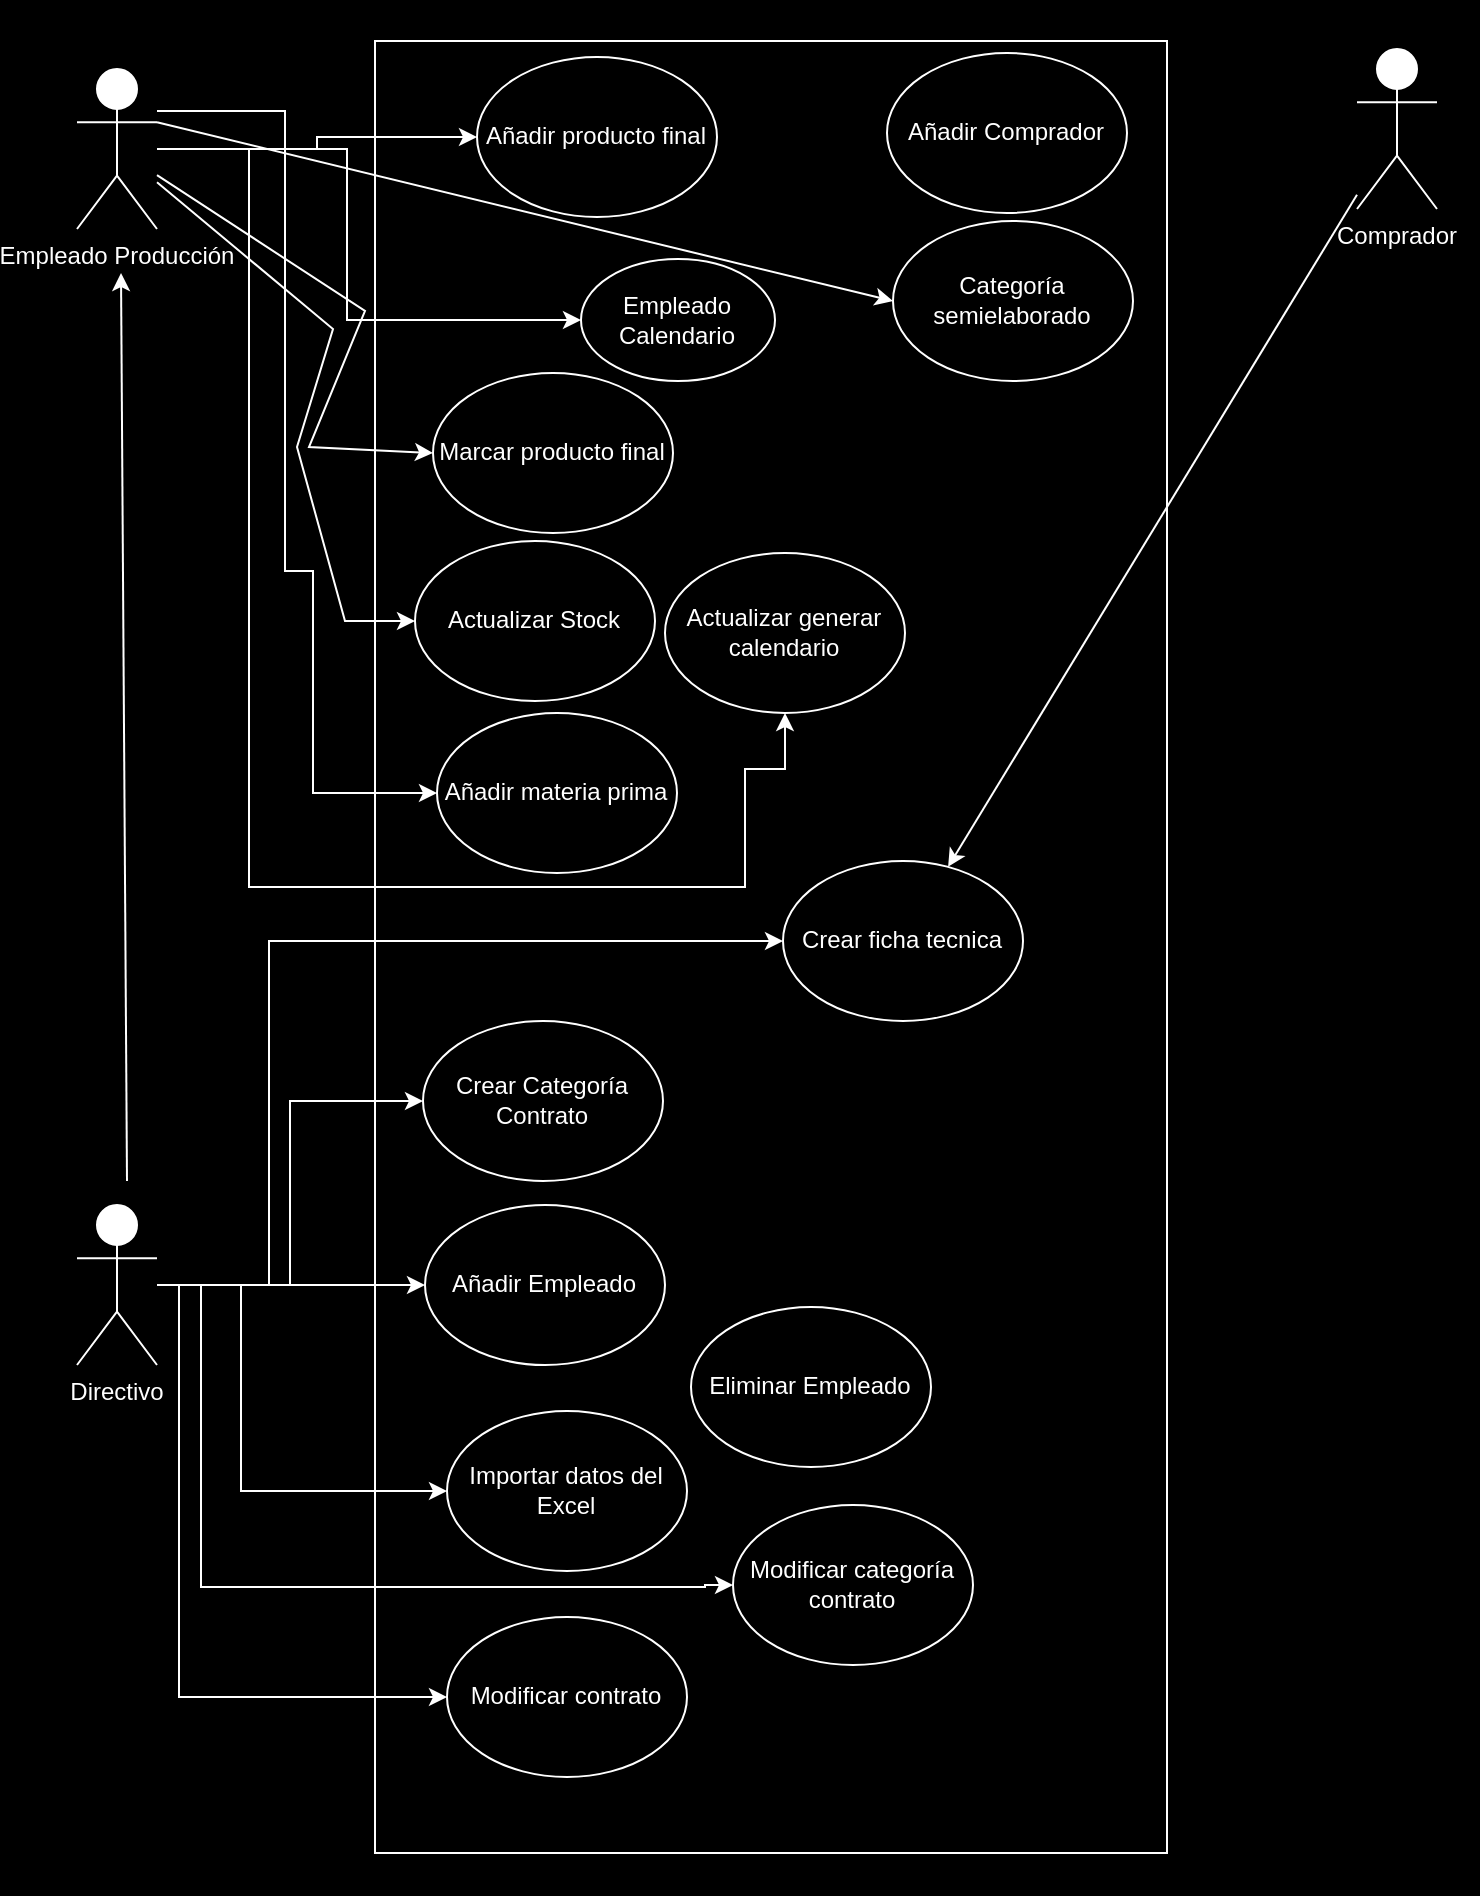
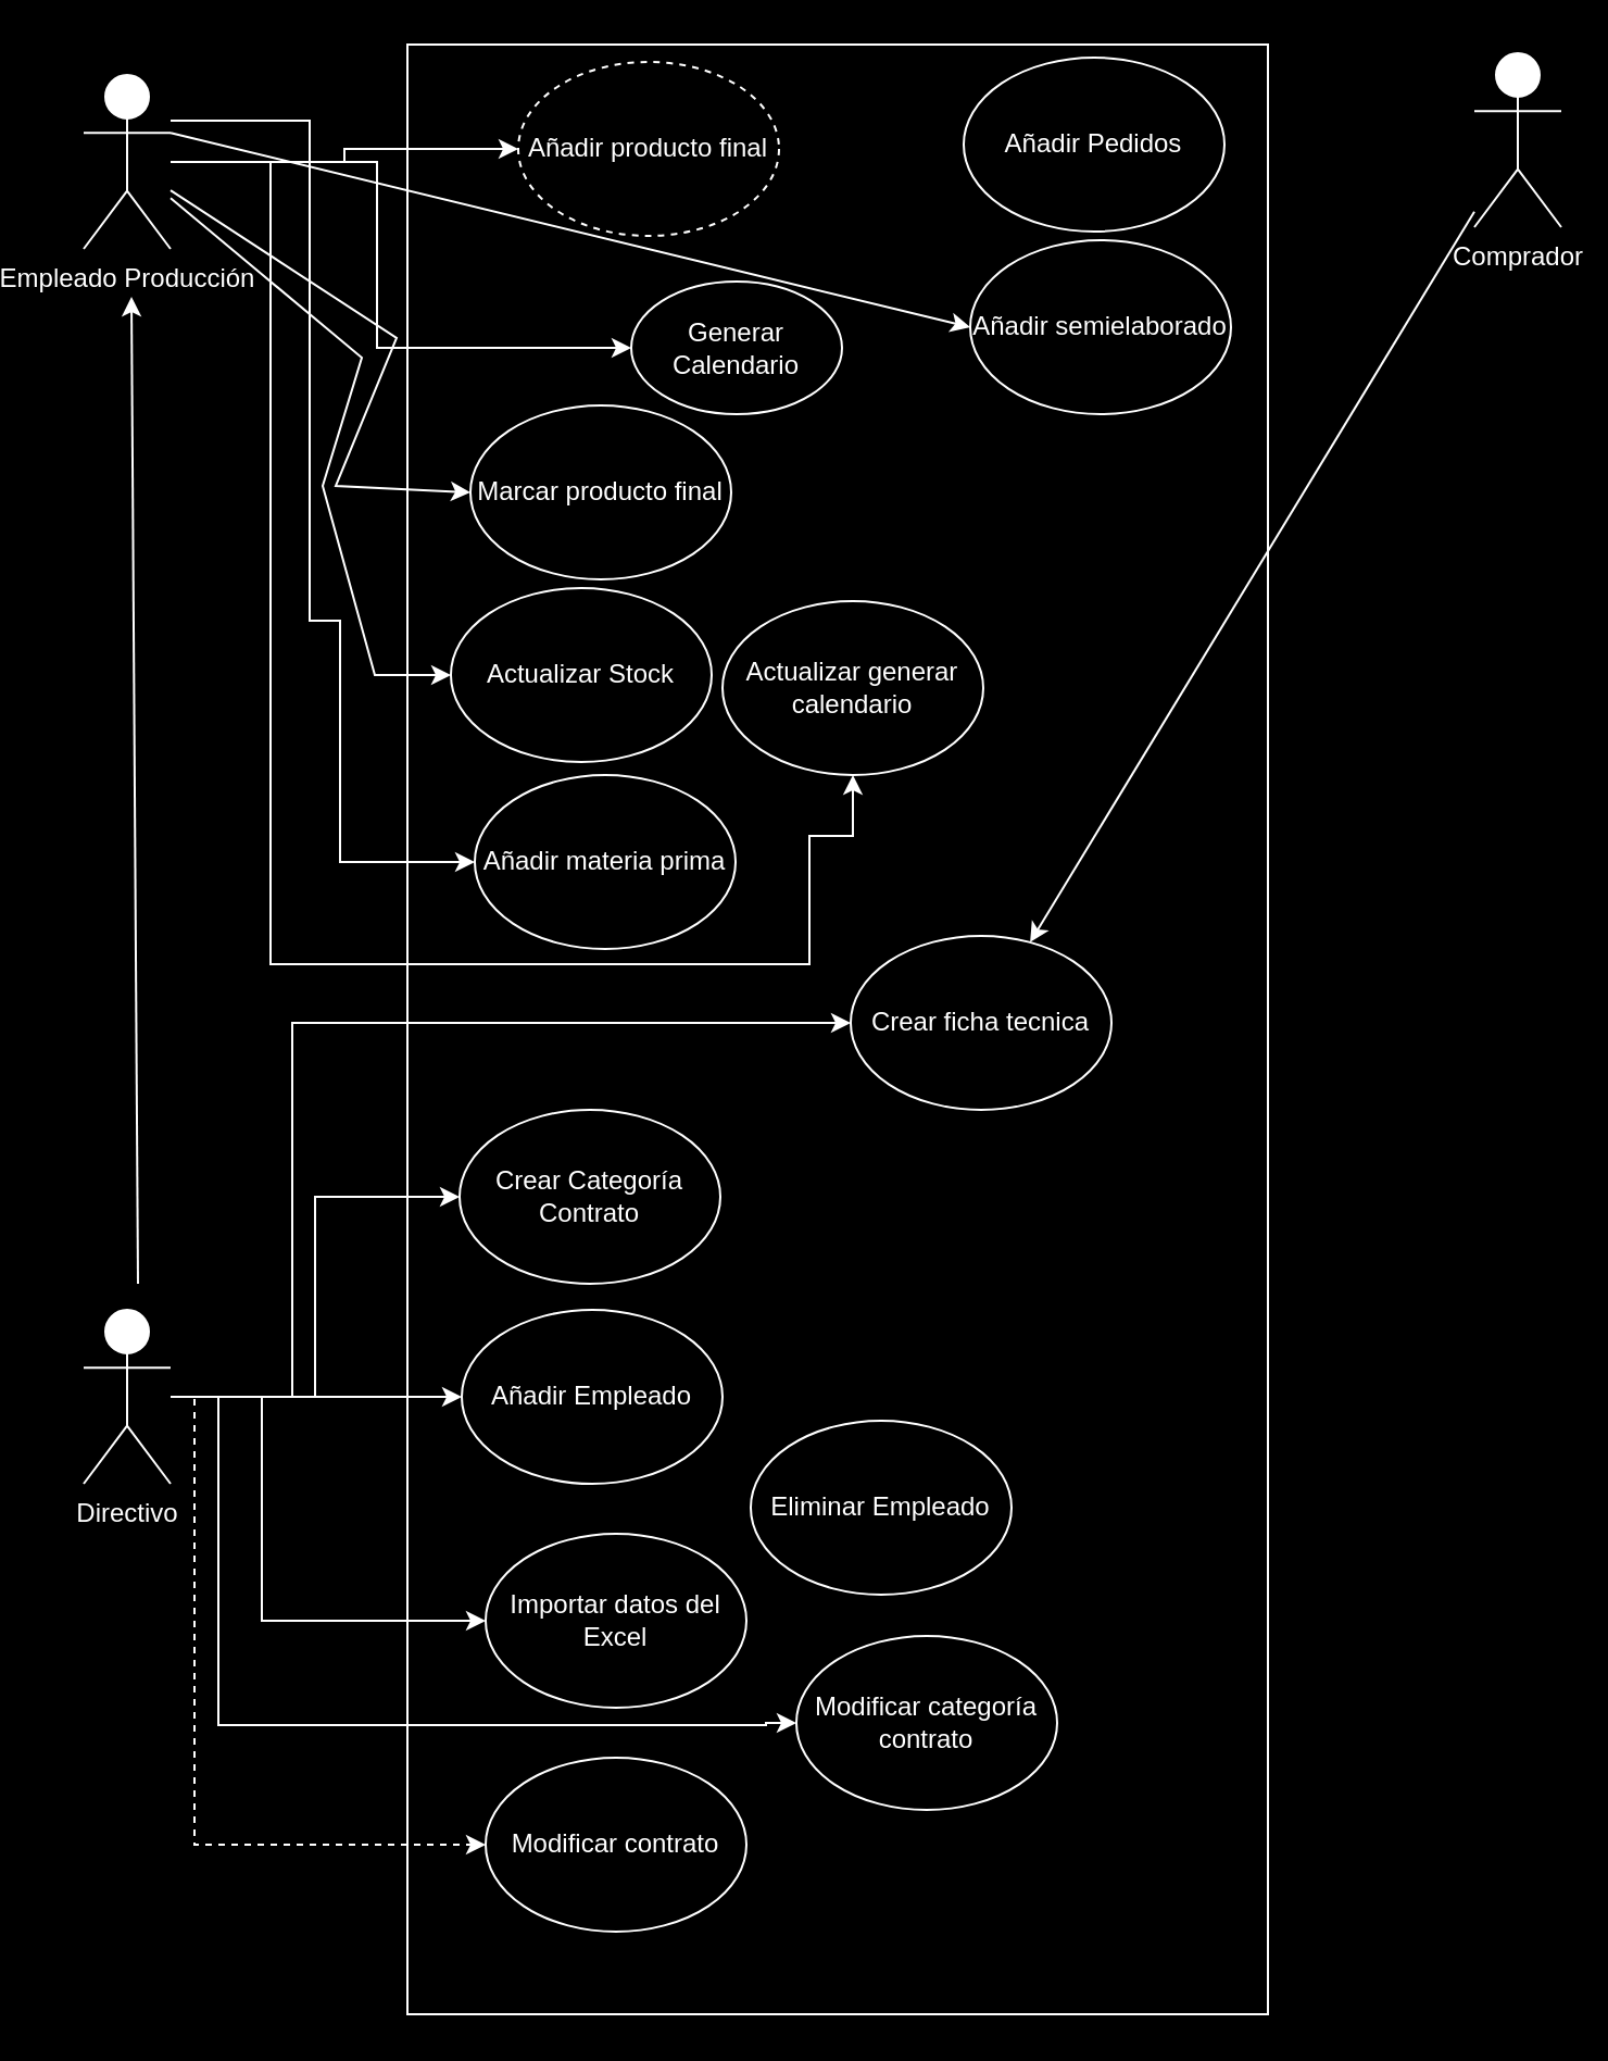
  <mxCell id="0" />
  <mxCell id="1" parent="0" />
  <mxCell id="2" value="&lt;font color=&quot;#ffffff&quot;&gt;Directivo&lt;/font&gt;" style="shape=umlActor;verticalLabelPosition=bottom;verticalAlign=top;html=1;outlineConnect=0;strokeColor=#FFFFFF;" parent="1" vertex="1"><mxGeometry x="20" y="602" width="40" height="80" as="geometry" /></mxCell>
  <mxCell id="3" value="" style="edgeStyle=orthogonalEdgeStyle;rounded=0;orthogonalLoop=1;jettySize=auto;html=1;" parent="1" source="4" edge="1"><mxGeometry relative="1" as="geometry"><mxPoint x="69" y="296" as="targetPoint" /></mxGeometry></mxCell>
  <mxCell id="4" value="&lt;font color=&quot;#ffffff&quot;&gt;Empleado Producción&lt;/font&gt;" style="shape=umlActor;verticalLabelPosition=bottom;verticalAlign=top;html=1;outlineConnect=0;strokeColor=#FFFFFF;" parent="1" vertex="1"><mxGeometry x="20" y="34" width="40" height="80" as="geometry" /></mxCell>
  <mxCell id="5" value="" style="rounded=0;whiteSpace=wrap;html=1;strokeColor=#FFFFFF;gradientColor=none;fillColor=#000000;" parent="1" vertex="1"><mxGeometry x="169" y="20" width="396" height="906" as="geometry" /></mxCell>
  <mxCell id="6" value="" style="endArrow=classic;html=1;rounded=0;strokeColor=#FFFFFF;" parent="1" edge="1"><mxGeometry width="50" height="50" relative="1" as="geometry"><mxPoint x="45" y="590" as="sourcePoint" /><mxPoint x="42" y="136" as="targetPoint" /></mxGeometry></mxCell>
  <mxCell id="7" value="Añadir Empleado" style="ellipse;whiteSpace=wrap;html=1;strokeColor=#FFFFFF;fillColor=none;fontColor=#FFFFFF;" parent="1" vertex="1"><mxGeometry x="194" y="602" width="120" height="80" as="geometry" /></mxCell>
- <mxCell id="8" value="Añadir Comprador" style="ellipse;whiteSpace=wrap;html=1;strokeColor=#FFFFFF;fontColor=#FFFFFF;fillColor=#000000;" parent="1" vertex="1"><mxGeometry x="425" y="26" width="120" height="80" as="geometry" /></mxCell>
+ <mxCell id="8" value="Añadir Pedidos" style="ellipse;whiteSpace=wrap;html=1;strokeColor=#FFFFFF;fontColor=#FFFFFF;fillColor=#000000;" parent="1" vertex="1"><mxGeometry x="425" y="26" width="120" height="80" as="geometry" /></mxCell>
  <mxCell id="9" value="Actualizar Stock" style="ellipse;whiteSpace=wrap;html=1;strokeColor=#FFFFFF;fillColor=#000000;fontColor=#FFFFFF;" parent="1" vertex="1"><mxGeometry x="189" y="270" width="120" height="80" as="geometry" /></mxCell>
  <mxCell id="10" value="Marcar producto final" style="ellipse;whiteSpace=wrap;html=1;strokeColor=#FFFFFF;fillColor=#000000;fontColor=#FFFFFF;" parent="1" vertex="1"><mxGeometry x="198" y="186" width="120" height="80" as="geometry" /></mxCell>
  <mxCell id="11" value="" style="endArrow=classic;html=1;rounded=0;entryX=0;entryY=0.5;entryDx=0;entryDy=0;strokeColor=#FFFFFF;" parent="1" source="2" target="7" edge="1"><mxGeometry width="50" height="50" relative="1" as="geometry"><mxPoint x="99" y="456" as="sourcePoint" /><mxPoint x="309" y="286" as="targetPoint" /></mxGeometry></mxCell>
  <mxCell id="12" value="" style="endArrow=classic;html=1;rounded=0;strokeColor=#FFFFFF;" parent="1" source="15" target="22" edge="1"><mxGeometry width="50" height="50" relative="1" as="geometry"><mxPoint x="120" y="95" as="sourcePoint" /><mxPoint x="595" y="120" as="targetPoint" /></mxGeometry></mxCell>
  <mxCell id="13" value="" style="endArrow=classic;html=1;rounded=0;entryX=0;entryY=0.5;entryDx=0;entryDy=0;strokeColor=#FFFFFF;" parent="1" source="4" target="9" edge="1"><mxGeometry width="50" height="50" relative="1" as="geometry"><mxPoint x="106" y="269" as="sourcePoint" /><mxPoint x="149" y="306" as="targetPoint" /><Array as="points"><mxPoint x="148" y="164" /><mxPoint x="130" y="223" /><mxPoint x="154" y="310" /></Array></mxGeometry></mxCell>
  <mxCell id="14" value="" style="endArrow=classic;html=1;rounded=0;entryX=0;entryY=0.5;entryDx=0;entryDy=0;strokeColor=#FFFFFF;" parent="1" source="4" target="10" edge="1"><mxGeometry width="50" height="50" relative="1" as="geometry"><mxPoint x="109" y="176" as="sourcePoint" /><mxPoint x="159" y="316" as="targetPoint" /><Array as="points"><mxPoint x="164" y="155" /><mxPoint x="136" y="223" /></Array></mxGeometry></mxCell>
  <mxCell id="15" value="&lt;font color=&quot;#ffffff&quot;&gt;Comprador&lt;/font&gt;" style="shape=umlActor;verticalLabelPosition=bottom;verticalAlign=top;html=1;outlineConnect=0;strokeColor=#FFFFFF;" parent="1" vertex="1"><mxGeometry x="660" y="24" width="40" height="80" as="geometry" /></mxCell>
  <mxCell id="16" value="Importar datos del Excel" style="ellipse;whiteSpace=wrap;html=1;strokeColor=#FFFFFF;fillColor=none;fontColor=#FFFFFF;" vertex="1" parent="1"><mxGeometry x="205" y="705" width="120" height="80" as="geometry" /></mxCell>
  <mxCell id="17" style="edgeStyle=orthogonalEdgeStyle;rounded=0;orthogonalLoop=1;jettySize=auto;html=1;strokeColor=#FFFFFF;entryX=0;entryY=0.5;entryDx=0;entryDy=0;" edge="1" parent="1" source="2" target="16"><mxGeometry relative="1" as="geometry"><mxPoint x="146" y="780" as="targetPoint" /><Array as="points"><mxPoint x="102" y="642" /><mxPoint x="102" y="745" /></Array></mxGeometry></mxCell>
  <mxCell id="18" value="Añadir materia prima" style="ellipse;whiteSpace=wrap;html=1;strokeColor=#FFFFFF;fillColor=none;fontColor=#FFFFFF;" vertex="1" parent="1"><mxGeometry x="200" y="356" width="120" height="80" as="geometry" /></mxCell>
  <mxCell id="19" style="edgeStyle=orthogonalEdgeStyle;rounded=0;orthogonalLoop=1;jettySize=auto;html=1;strokeColor=#FFFFFF;entryX=0;entryY=0.5;entryDx=0;entryDy=0;" edge="1" parent="1" source="4" target="18"><mxGeometry relative="1" as="geometry"><mxPoint x="141.765" y="433.059" as="targetPoint" /><Array as="points"><mxPoint x="124" y="55" /><mxPoint x="124" y="285" /><mxPoint x="138" y="285" /><mxPoint x="138" y="396" /></Array></mxGeometry></mxCell>
- <mxCell id="20" value="Categoría semielaborado" style="ellipse;whiteSpace=wrap;html=1;strokeColor=#FFFFFF;fillColor=none;fontColor=#FFFFFF;" vertex="1" parent="1"><mxGeometry x="428" y="110" width="120" height="80" as="geometry" /></mxCell>
+ <mxCell id="20" value="Añadir semielaborado" style="ellipse;whiteSpace=wrap;html=1;strokeColor=#FFFFFF;fillColor=none;fontColor=#FFFFFF;" vertex="1" parent="1"><mxGeometry x="428" y="110" width="120" height="80" as="geometry" /></mxCell>
  <mxCell id="21" value="" style="endArrow=classic;html=1;rounded=0;exitX=1;exitY=0.333;exitDx=0;exitDy=0;exitPerimeter=0;entryX=0;entryY=0.5;entryDx=0;entryDy=0;strokeColor=#ffffff;" edge="1" parent="1" source="4" target="20"><mxGeometry width="50" height="50" relative="1" as="geometry"><mxPoint x="426" y="388" as="sourcePoint" /><mxPoint x="476" y="338" as="targetPoint" /></mxGeometry></mxCell>
  <mxCell id="22" value="Crear ficha tecnica" style="ellipse;whiteSpace=wrap;html=1;strokeColor=#FFFFFF;fillColor=none;fontColor=#FFFFFF;" vertex="1" parent="1"><mxGeometry x="373" y="430" width="120" height="80" as="geometry" /></mxCell>
  <mxCell id="23" style="edgeStyle=orthogonalEdgeStyle;rounded=0;orthogonalLoop=1;jettySize=auto;html=1;entryX=0;entryY=0.5;entryDx=0;entryDy=0;strokeColor=#FFFFFF;" edge="1" parent="1" source="2" target="22"><mxGeometry relative="1" as="geometry"><Array as="points"><mxPoint x="116" y="642" /><mxPoint x="116" y="470" /></Array></mxGeometry></mxCell>
  <mxCell id="24" value="Eliminar Empleado" style="ellipse;whiteSpace=wrap;html=1;strokeColor=#FFFFFF;fillColor=none;fontColor=#FFFFFF;" vertex="1" parent="1"><mxGeometry x="327" y="653" width="120" height="80" as="geometry" /></mxCell>
  <mxCell id="25" value="Crear Categoría Contrato" style="ellipse;whiteSpace=wrap;html=1;strokeColor=#FFFFFF;fillColor=none;fontColor=#FFFFFF;" vertex="1" parent="1"><mxGeometry x="193" y="510" width="120" height="80" as="geometry" /></mxCell>
  <mxCell id="26" style="edgeStyle=orthogonalEdgeStyle;rounded=0;orthogonalLoop=1;jettySize=auto;html=1;entryX=0;entryY=0.5;entryDx=0;entryDy=0;strokeColor=#ffffff;" edge="1" parent="1" source="2" target="25"><mxGeometry relative="1" as="geometry" /></mxCell>
  <mxCell id="27" value="Modificar categoría contrato" style="ellipse;whiteSpace=wrap;html=1;strokeColor=#FFFFFF;fillColor=none;fontColor=#FFFFFF;" vertex="1" parent="1"><mxGeometry x="348" y="752" width="120" height="80" as="geometry" /></mxCell>
  <mxCell id="28" style="edgeStyle=orthogonalEdgeStyle;rounded=0;orthogonalLoop=1;jettySize=auto;html=1;entryX=0;entryY=0.5;entryDx=0;entryDy=0;strokeColor=#FFFFFF;" edge="1" parent="1" source="2" target="27"><mxGeometry relative="1" as="geometry"><Array as="points"><mxPoint x="82" y="642" /><mxPoint x="82" y="793" /><mxPoint x="334" y="793" /></Array></mxGeometry></mxCell>
  <mxCell id="29" value="Modificar contrato" style="ellipse;whiteSpace=wrap;html=1;strokeColor=#FFFFFF;fillColor=none;fontColor=#FFFFFF;" vertex="1" parent="1"><mxGeometry x="205" y="808" width="120" height="80" as="geometry" /></mxCell>
- <mxCell id="30" style="edgeStyle=orthogonalEdgeStyle;rounded=0;orthogonalLoop=1;jettySize=auto;html=1;entryX=0;entryY=0.5;entryDx=0;entryDy=0;strokeColor=#FFFFFF;" edge="1" parent="1" source="2" target="29"><mxGeometry relative="1" as="geometry"><Array as="points"><mxPoint x="71" y="642" /><mxPoint x="71" y="848" /></Array></mxGeometry></mxCell>
- <mxCell id="31" value="Añadir producto final" style="ellipse;whiteSpace=wrap;html=1;strokeColor=#FFFFFF;fillColor=none;fontColor=#FFFFFF;" vertex="1" parent="1"><mxGeometry x="220" y="28" width="120" height="80" as="geometry" /></mxCell>
+ <mxCell id="30" style="edgeStyle=orthogonalEdgeStyle;rounded=0;orthogonalLoop=1;jettySize=auto;html=1;entryX=0;entryY=0.5;entryDx=0;entryDy=0;strokeColor=#FFFFFF;dashed=1;" edge="1" parent="1" source="2" target="29"><mxGeometry relative="1" as="geometry"><Array as="points"><mxPoint x="71" y="642" /><mxPoint x="71" y="848" /></Array></mxGeometry></mxCell>
+ <mxCell id="31" value="Añadir producto final" style="ellipse;whiteSpace=wrap;html=1;strokeColor=#FFFFFF;fillColor=none;fontColor=#FFFFFF;dashed=1;" vertex="1" parent="1"><mxGeometry x="220" y="28" width="120" height="80" as="geometry" /></mxCell>
  <mxCell id="32" style="edgeStyle=orthogonalEdgeStyle;rounded=0;orthogonalLoop=1;jettySize=auto;html=1;entryX=0;entryY=0.5;entryDx=0;entryDy=0;strokeColor=#FFFFFF;" edge="1" parent="1" source="4" target="31"><mxGeometry relative="1" as="geometry" /></mxCell>
- <mxCell id="33" value="Empleado Calendario" style="ellipse;whiteSpace=wrap;html=1;strokeColor=#FFFFFF;fillColor=#000000;fontColor=#FFFFFF;" vertex="1" parent="1"><mxGeometry x="272" y="129" width="97" height="61" as="geometry" /></mxCell>
+ <mxCell id="33" value="Generar Calendario" style="ellipse;whiteSpace=wrap;html=1;strokeColor=#FFFFFF;fillColor=#000000;fontColor=#FFFFFF;" vertex="1" parent="1"><mxGeometry x="272" y="129" width="97" height="61" as="geometry" /></mxCell>
  <mxCell id="34" style="edgeStyle=orthogonalEdgeStyle;rounded=0;orthogonalLoop=1;jettySize=auto;html=1;entryX=0;entryY=0.5;entryDx=0;entryDy=0;strokeColor=#FFFFFF;" edge="1" parent="1" source="4" target="33"><mxGeometry relative="1" as="geometry"><Array as="points"><mxPoint x="155" y="74" /><mxPoint x="155" y="160" /></Array></mxGeometry></mxCell>
  <mxCell id="35" value="Actualizar generar calendario" style="ellipse;whiteSpace=wrap;html=1;strokeColor=#FFFFFF;fillColor=#000000;fontColor=#FFFFFF;" vertex="1" parent="1"><mxGeometry x="314" y="276" width="120" height="80" as="geometry" /></mxCell>
  <mxCell id="36" style="edgeStyle=orthogonalEdgeStyle;rounded=0;orthogonalLoop=1;jettySize=auto;html=1;entryX=0.5;entryY=1;entryDx=0;entryDy=0;strokeColor=#FFFFFF;" edge="1" parent="1" source="4" target="35"><mxGeometry relative="1" as="geometry"><Array as="points"><mxPoint x="106" y="74" /><mxPoint x="106" y="443" /><mxPoint x="354" y="443" /><mxPoint x="354" y="384" /><mxPoint x="374" y="384" /></Array></mxGeometry></mxCell>
